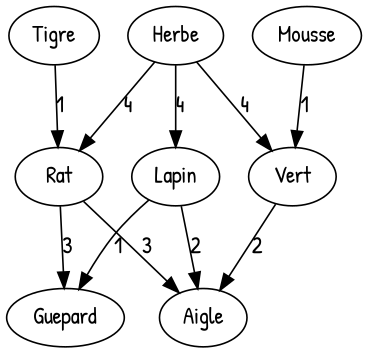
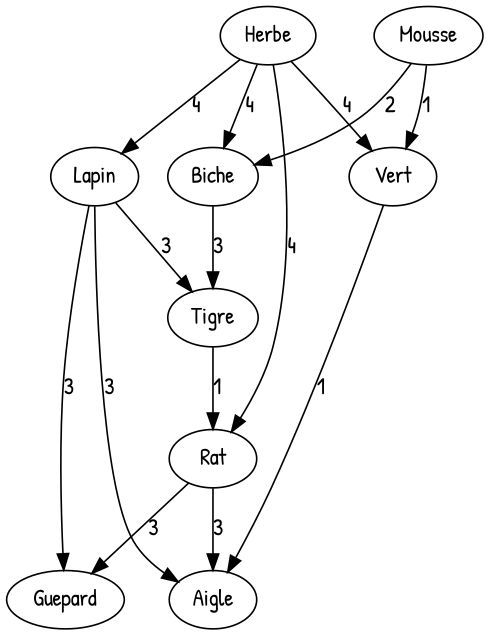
  digraph {
    fontname="Patrick Hand"
    node [fontname="Patrick Hand"]
    edge [fontname="Patrick Hand"]
    Lapin
    Guepard
    Tigre
    Aigle
    Rat
    Herbe
+   Biche
    Vert
    Mousse
-   Lapin -> Guepard [label=1]
-   Lapin -> Aigle [label=2]
+   Lapin -> Guepard [label=3]
+   Lapin -> Tigre [label=3]
+   Lapin -> Aigle [label=3]
    Tigre -> Rat [label=1]
    Rat -> Guepard [label=3]
    Rat -> Aigle [label=3]
    Herbe -> Lapin [label=4]
    Herbe -> Rat [label=4]
+   Herbe -> Biche [label=4]
    Herbe -> Vert [label=4]
-   Vert -> Aigle [label=2]
+   Biche -> Tigre [label=3]
+   Vert -> Aigle [label=1]
+   Mousse -> Biche [label=2]
    Mousse -> Vert [label=1]
  }
